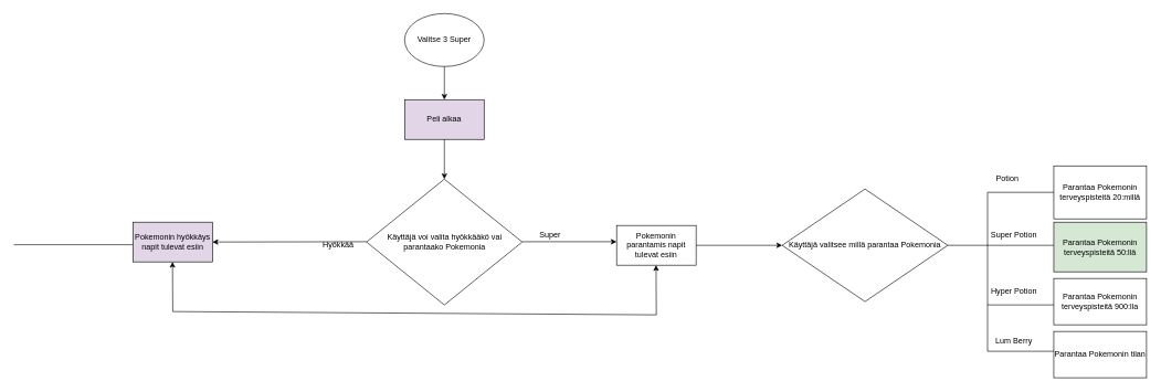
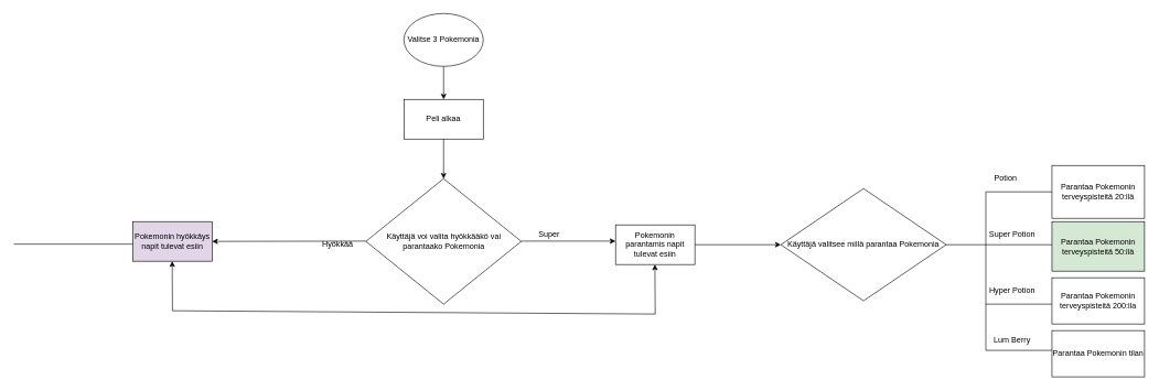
  <mxCell id="0" />
  <mxCell id="1" parent="0" />
- <mxCell id="2" value="Valitse 3 Super" style="ellipse;whiteSpace=wrap;html=1;" vertex="1" parent="1"><mxGeometry x="610" y="20" width="120" height="80" as="geometry" /></mxCell>
- <mxCell id="3" value="Peli alkaa" style="rounded=0;whiteSpace=wrap;html=1;fillColor=#e1d5e7;" vertex="1" parent="1"><mxGeometry x="610" y="150" width="120" height="60" as="geometry" /></mxCell>
+ <mxCell id="2" value="Valitse 3 Pokemonia" style="ellipse;whiteSpace=wrap;html=1;" vertex="1" parent="1"><mxGeometry x="610" y="20" width="120" height="80" as="geometry" /></mxCell>
+ <mxCell id="3" value="Peli alkaa" style="rounded=0;whiteSpace=wrap;html=1;" vertex="1" parent="1"><mxGeometry x="610" y="150" width="120" height="60" as="geometry" /></mxCell>
  <mxCell id="4" value="" style="endArrow=classic;html=1;rounded=0;entryX=0.5;entryY=0;entryDx=0;entryDy=0;" edge="1" parent="1" target="3"><mxGeometry width="50" height="50" relative="1" as="geometry"><mxPoint x="670" y="100" as="sourcePoint" /><mxPoint x="720" y="50" as="targetPoint" /></mxGeometry></mxCell>
  <mxCell id="5" value="Käyttäjä voi valita hyökkääkö vai parantaako Pokemonia" style="rhombus;whiteSpace=wrap;html=1;" vertex="1" parent="1"><mxGeometry x="552.5" y="270" width="235" height="190" as="geometry" /></mxCell>
  <mxCell id="6" value="" style="endArrow=classic;html=1;rounded=0;entryX=0.5;entryY=0;entryDx=0;entryDy=0;" edge="1" parent="1" target="5"><mxGeometry width="50" height="50" relative="1" as="geometry"><mxPoint x="670" y="210" as="sourcePoint" /><mxPoint x="720" y="160" as="targetPoint" /></mxGeometry></mxCell>
  <mxCell id="7" value="" style="endArrow=classic;html=1;rounded=0;" edge="1" parent="1"><mxGeometry width="50" height="50" relative="1" as="geometry"><mxPoint x="552.5" y="364.57" as="sourcePoint" /><mxPoint x="320" y="365" as="targetPoint" /></mxGeometry></mxCell>
  <mxCell id="8" value="Hyökkää" style="text;html=1;strokeColor=none;fillColor=none;align=center;verticalAlign=middle;whiteSpace=wrap;rounded=0;" vertex="1" parent="1"><mxGeometry x="480" y="355" width="60" height="30" as="geometry" /></mxCell>
  <mxCell id="9" value="" style="endArrow=classic;html=1;rounded=0;" edge="1" parent="1"><mxGeometry width="50" height="50" relative="1" as="geometry"><mxPoint x="787.5" y="364.57" as="sourcePoint" /><mxPoint x="930" y="364.57" as="targetPoint" /></mxGeometry></mxCell>
  <mxCell id="10" value="Super" style="text;html=1;strokeColor=none;fillColor=none;align=center;verticalAlign=middle;whiteSpace=wrap;rounded=0;" vertex="1" parent="1"><mxGeometry x="800" y="340" width="60" height="30" as="geometry" /></mxCell>
  <mxCell id="11" value="Pokemonin parantamis napit tulevat esiin" style="rounded=0;whiteSpace=wrap;html=1;" vertex="1" parent="1"><mxGeometry x="930" y="340" width="120" height="60" as="geometry" /></mxCell>
  <mxCell id="12" value="Käyttäjä valitsee millä parantaa Pokemonia" style="rhombus;whiteSpace=wrap;html=1;" vertex="1" parent="1"><mxGeometry x="1180" y="285" width="250" height="170" as="geometry" /></mxCell>
  <mxCell id="13" value="" style="endArrow=classic;html=1;rounded=0;entryX=0;entryY=0.5;entryDx=0;entryDy=0;" edge="1" parent="1" target="12"><mxGeometry width="50" height="50" relative="1" as="geometry"><mxPoint x="1050" y="370" as="sourcePoint" /><mxPoint x="1100" y="320" as="targetPoint" /></mxGeometry></mxCell>
- <mxCell id="14" value="Parantaa Pokemonin terveyspisteitä 20:millä" style="rounded=0;whiteSpace=wrap;html=1;" vertex="1" parent="1"><mxGeometry x="1590" y="250" width="140" height="80" as="geometry" /></mxCell>
+ <mxCell id="14" value="Parantaa Pokemonin terveyspisteitä 20:llä" style="rounded=0;whiteSpace=wrap;html=1;" vertex="1" parent="1"><mxGeometry x="1590" y="250" width="140" height="80" as="geometry" /></mxCell>
  <mxCell id="15" value="Parantaa Pokemonin terveyspisteitä 50:llä" style="rounded=0;whiteSpace=wrap;html=1;fillColor=#d5e8d4;" vertex="1" parent="1"><mxGeometry x="1590" y="335" width="140" height="75" as="geometry" /></mxCell>
- <mxCell id="16" value="Parantaa Pokemonin terveyspisteitä 900:lla" style="rounded=0;whiteSpace=wrap;html=1;" vertex="1" parent="1"><mxGeometry x="1590" y="420" width="140" height="70" as="geometry" /></mxCell>
+ <mxCell id="16" value="Parantaa Pokemonin terveyspisteitä 200:lla" style="rounded=0;whiteSpace=wrap;html=1;" vertex="1" parent="1"><mxGeometry x="1590" y="420" width="140" height="70" as="geometry" /></mxCell>
  <mxCell id="17" value="" style="endArrow=none;html=1;rounded=0;" edge="1" parent="1"><mxGeometry width="50" height="50" relative="1" as="geometry"><mxPoint x="1430" y="370" as="sourcePoint" /><mxPoint x="1490" y="370" as="targetPoint" /></mxGeometry></mxCell>
  <mxCell id="18" value="" style="endArrow=none;html=1;rounded=0;" edge="1" parent="1"><mxGeometry width="50" height="50" relative="1" as="geometry"><mxPoint x="1490" y="530" as="sourcePoint" /><mxPoint x="1490" y="290" as="targetPoint" /></mxGeometry></mxCell>
  <mxCell id="19" value="" style="endArrow=none;html=1;rounded=0;" edge="1" parent="1"><mxGeometry width="50" height="50" relative="1" as="geometry"><mxPoint x="1490" y="290" as="sourcePoint" /><mxPoint x="1590" y="290" as="targetPoint" /></mxGeometry></mxCell>
  <mxCell id="20" value="Potion" style="text;html=1;strokeColor=none;fillColor=none;align=center;verticalAlign=middle;whiteSpace=wrap;rounded=0;" vertex="1" parent="1"><mxGeometry x="1490" y="255" width="60" height="30" as="geometry" /></mxCell>
  <mxCell id="21" value="" style="endArrow=none;html=1;rounded=0;" edge="1" parent="1"><mxGeometry width="50" height="50" relative="1" as="geometry"><mxPoint x="1490" y="370" as="sourcePoint" /><mxPoint x="1590" y="370" as="targetPoint" /></mxGeometry></mxCell>
  <mxCell id="22" value="Super Potion" style="text;html=1;strokeColor=none;fillColor=none;align=center;verticalAlign=middle;whiteSpace=wrap;rounded=0;" vertex="1" parent="1"><mxGeometry x="1490" y="340" width="80" height="30" as="geometry" /></mxCell>
  <mxCell id="23" value="" style="endArrow=none;html=1;rounded=0;" edge="1" parent="1"><mxGeometry width="50" height="50" relative="1" as="geometry"><mxPoint x="1490" y="460" as="sourcePoint" /><mxPoint x="1590" y="460" as="targetPoint" /></mxGeometry></mxCell>
  <mxCell id="24" value="Hyper Potion" style="text;html=1;strokeColor=none;fillColor=none;align=center;verticalAlign=middle;whiteSpace=wrap;rounded=0;" vertex="1" parent="1"><mxGeometry x="1480" y="425" width="100" height="30" as="geometry" /></mxCell>
  <mxCell id="25" value="Parantaa Pokemonin tilan" style="rounded=0;whiteSpace=wrap;html=1;" vertex="1" parent="1"><mxGeometry x="1590" y="500" width="140" height="70" as="geometry" /></mxCell>
  <mxCell id="26" value="" style="endArrow=none;html=1;rounded=0;" edge="1" parent="1"><mxGeometry width="50" height="50" relative="1" as="geometry"><mxPoint x="1490" y="530" as="sourcePoint" /><mxPoint x="1590" y="530" as="targetPoint" /></mxGeometry></mxCell>
  <mxCell id="27" value="Lum Berry" style="text;html=1;strokeColor=none;fillColor=none;align=center;verticalAlign=middle;whiteSpace=wrap;rounded=0;" vertex="1" parent="1"><mxGeometry x="1500" y="500" width="60" height="30" as="geometry" /></mxCell>
  <mxCell id="28" value="Pokemonin hyökkäys napit tulevat esiin" style="rounded=0;whiteSpace=wrap;html=1;fillColor=#e1d5e7;" vertex="1" parent="1"><mxGeometry x="200" y="335" width="120" height="60" as="geometry" /></mxCell>
  <mxCell id="29" value="" style="endArrow=none;html=1;rounded=0;" edge="1" parent="1"><mxGeometry width="50" height="50" relative="1" as="geometry"><mxPoint x="20" y="369.13" as="sourcePoint" /><mxPoint x="200" y="369.13" as="targetPoint" /></mxGeometry></mxCell>
  <mxCell id="30" value="" style="endArrow=classic;html=1;rounded=0;" edge="1" parent="1"><mxGeometry width="50" height="50" relative="1" as="geometry"><mxPoint x="260" y="470" as="sourcePoint" /><mxPoint x="259.57" y="395" as="targetPoint" /></mxGeometry></mxCell>
  <mxCell id="31" value="" style="endArrow=none;html=1;rounded=0;" edge="1" parent="1"><mxGeometry width="50" height="50" relative="1" as="geometry"><mxPoint x="260" y="470" as="sourcePoint" /><mxPoint x="990" y="475" as="targetPoint" /></mxGeometry></mxCell>
  <mxCell id="32" value="" style="endArrow=classic;html=1;rounded=0;" edge="1" parent="1"><mxGeometry width="50" height="50" relative="1" as="geometry"><mxPoint x="990" y="475" as="sourcePoint" /><mxPoint x="989.57" y="400" as="targetPoint" /></mxGeometry></mxCell>
